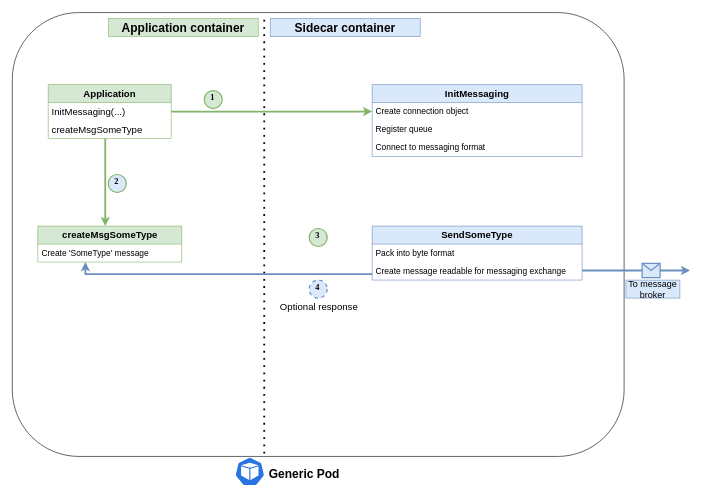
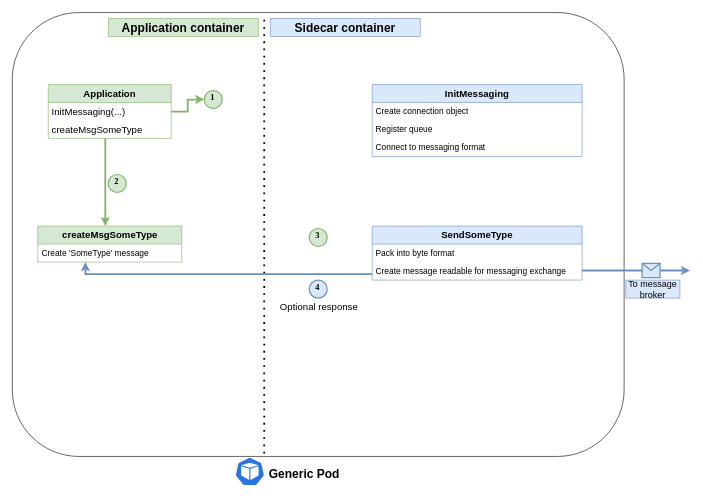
  <mxCell id="0" />
  <mxCell id="1" parent="0" />
  <mxCell id="2" value="" style="rounded=1;whiteSpace=wrap;html=1;" parent="1" vertex="1"><mxGeometry x="20" width="1020" height="740" as="geometry" y="20" /></mxCell>
  <mxCell id="3" value="&lt;b style=&quot;border-color: var(--border-color); font-size: 16px;&quot;&gt;Application&lt;/b&gt;" style="swimlane;fontStyle=0;childLayout=stackLayout;horizontal=1;startSize=30;horizontalStack=0;resizeParent=1;resizeParentMax=0;resizeLast=0;collapsible=1;marginBottom=0;whiteSpace=wrap;html=1;fontSize=16;fillColor=#d5e8d4;strokeColor=#82b366;" parent="1" vertex="1"><mxGeometry x="80" y="140" width="205" height="90" as="geometry"><mxRectangle x="370" y="354" width="140" height="30" as="alternateBounds" /></mxGeometry></mxCell>
  <mxCell id="4" value="&lt;span style=&quot;border-color: var(--border-color); font-size: 12px; text-align: center;&quot;&gt;&lt;font style=&quot;border-color: var(--border-color); font-size: 16px;&quot;&gt;InitMessaging&lt;/font&gt;&lt;/span&gt;(...)" style="text;strokeColor=none;fillColor=none;align=left;verticalAlign=middle;spacingLeft=4;spacingRight=4;overflow=hidden;points=[[0,0.5],[1,0.5]];portConstraint=eastwest;rotatable=0;whiteSpace=wrap;html=1;fontSize=16;" parent="3" vertex="1"><mxGeometry y="30" width="205" height="30" as="geometry" /></mxCell>
  <mxCell id="5" value="createMsgSomeType" style="text;strokeColor=none;fillColor=none;align=left;verticalAlign=middle;spacingLeft=4;spacingRight=4;overflow=hidden;points=[[0,0.5],[1,0.5]];portConstraint=eastwest;rotatable=0;whiteSpace=wrap;html=1;fontSize=16;" parent="3" vertex="1"><mxGeometry y="60" width="205" height="30" as="geometry" /></mxCell>
  <mxCell id="6" value="&lt;b style=&quot;border-color: var(--border-color);&quot;&gt;&lt;font style=&quot;border-color: var(--border-color); font-size: 16px;&quot;&gt;InitMessaging&lt;/font&gt;&lt;/b&gt;" style="swimlane;fontStyle=0;childLayout=stackLayout;horizontal=1;startSize=30;horizontalStack=0;resizeParent=1;resizeParentMax=0;resizeLast=0;collapsible=1;marginBottom=0;whiteSpace=wrap;html=1;fillColor=#dae8fc;strokeColor=#6c8ebf;" parent="1" vertex="1"><mxGeometry x="620" y="140" width="350" height="120" as="geometry" /></mxCell>
  <mxCell id="7" value="Create connection object" style="text;strokeColor=none;fillColor=none;align=left;verticalAlign=middle;spacingLeft=4;spacingRight=4;overflow=hidden;points=[[0,0.5],[1,0.5]];portConstraint=eastwest;rotatable=0;whiteSpace=wrap;html=1;fontSize=14;" parent="6" vertex="1"><mxGeometry y="30" width="350" height="30" as="geometry" /></mxCell>
  <mxCell id="8" value="Register queue" style="text;strokeColor=none;fillColor=none;align=left;verticalAlign=middle;spacingLeft=4;spacingRight=4;overflow=hidden;points=[[0,0.5],[1,0.5]];portConstraint=eastwest;rotatable=0;whiteSpace=wrap;html=1;fontSize=14;" parent="6" vertex="1"><mxGeometry y="60" width="350" height="30" as="geometry" /></mxCell>
  <mxCell id="9" value="Connect to messaging format" style="text;strokeColor=none;fillColor=none;align=left;verticalAlign=middle;spacingLeft=4;spacingRight=4;overflow=hidden;points=[[0,0.5],[1,0.5]];portConstraint=eastwest;rotatable=0;whiteSpace=wrap;html=1;fontSize=14;" parent="6" vertex="1"><mxGeometry y="90" width="350" height="30" as="geometry" /></mxCell>
- <mxCell id="10" style="edgeStyle=orthogonalEdgeStyle;rounded=0;orthogonalLoop=1;jettySize=auto;html=1;fillColor=#d5e8d4;strokeColor=#82b366;strokeWidth=3;" parent="1" source="4" target="7" edge="1"><mxGeometry relative="1" as="geometry" /></mxCell>
+ <mxCell id="10" style="edgeStyle=orthogonalEdgeStyle;rounded=0;orthogonalLoop=1;jettySize=auto;html=1;fillColor=#d5e8d4;strokeColor=#82b366;strokeWidth=3;" parent="1" source="4" target="21" edge="1"><mxGeometry relative="1" as="geometry" /></mxCell>
  <mxCell id="11" value="&lt;b style=&quot;border-color: var(--border-color); font-size: 16px;&quot;&gt;SendSomeType&lt;/b&gt;" style="swimlane;fontStyle=0;childLayout=stackLayout;horizontal=1;startSize=30;horizontalStack=0;resizeParent=1;resizeParentMax=0;resizeLast=0;collapsible=1;marginBottom=0;whiteSpace=wrap;html=1;fillColor=#dae8fc;strokeColor=#6c8ebf;" parent="1" vertex="1"><mxGeometry x="620" y="376" width="350" height="90" as="geometry" /></mxCell>
  <mxCell id="12" value="Pack into byte format" style="text;strokeColor=none;fillColor=none;align=left;verticalAlign=middle;spacingLeft=4;spacingRight=4;overflow=hidden;points=[[0,0.5],[1,0.5]];portConstraint=eastwest;rotatable=0;whiteSpace=wrap;html=1;fontSize=14;" parent="11" vertex="1"><mxGeometry y="30" width="350" height="30" as="geometry" /></mxCell>
  <mxCell id="13" value="Create message readable for messaging exchange" style="text;strokeColor=none;fillColor=none;align=left;verticalAlign=middle;spacingLeft=4;spacingRight=4;overflow=hidden;points=[[0,0.5],[1,0.5]];portConstraint=eastwest;rotatable=0;whiteSpace=wrap;html=1;fontSize=14;" parent="11" vertex="1"><mxGeometry y="60" width="350" height="30" as="geometry" /></mxCell>
  <mxCell id="14" value="&lt;b&gt;&lt;font style=&quot;font-size: 16px;&quot;&gt;createMsgSomeType&lt;/font&gt;&lt;/b&gt;" style="swimlane;fontStyle=0;childLayout=stackLayout;horizontal=1;startSize=30;horizontalStack=0;resizeParent=1;resizeParentMax=0;resizeLast=0;collapsible=1;marginBottom=0;whiteSpace=wrap;html=1;fillColor=#d5e8d4;strokeColor=#82b366;" parent="1" vertex="1"><mxGeometry x="62.5" y="376" width="240" height="60" as="geometry"><mxRectangle x="370" y="354" width="140" height="30" as="alternateBounds" /></mxGeometry></mxCell>
  <mxCell id="15" value="Create 'SomeType' message&amp;nbsp;" style="text;strokeColor=none;fillColor=none;align=left;verticalAlign=middle;spacingLeft=4;spacingRight=4;overflow=hidden;points=[[0,0.5],[1,0.5]];portConstraint=eastwest;rotatable=0;whiteSpace=wrap;html=1;fontSize=14;" parent="14" vertex="1"><mxGeometry y="30" width="240" height="30" as="geometry" /></mxCell>
  <mxCell id="16" value="" style="endArrow=none;dashed=1;html=1;dashPattern=1 3;strokeWidth=3;rounded=0;" parent="1" edge="1"><mxGeometry width="50" height="50" relative="1" as="geometry"><mxPoint x="440" y="755" as="sourcePoint" /><mxPoint x="440" y="25" as="targetPoint" /></mxGeometry></mxCell>
  <mxCell id="17" value="&lt;b&gt;&lt;font style=&quot;font-size: 20px;&quot;&gt;Generic Pod&lt;/font&gt;&lt;/b&gt;" style="text;html=1;strokeColor=none;fillColor=none;align=center;verticalAlign=middle;whiteSpace=wrap;rounded=0;" parent="1" vertex="1"><mxGeometry x="437" y="774" width="140" height="30" as="geometry" /></mxCell>
  <mxCell id="18" value="&lt;b&gt;&lt;font style=&quot;font-size: 20px;&quot;&gt;Application container&lt;/font&gt;&lt;/b&gt;" style="text;html=1;strokeColor=#82b366;fillColor=#d5e8d4;align=center;verticalAlign=middle;whiteSpace=wrap;rounded=0;" parent="1" vertex="1"><mxGeometry x="180" y="30" width="250" height="30" as="geometry" /></mxCell>
  <mxCell id="19" value="&lt;b&gt;&lt;font style=&quot;font-size: 20px;&quot;&gt;Sidecar container&lt;/font&gt;&lt;/b&gt;" style="text;html=1;strokeColor=#6c8ebf;fillColor=#dae8fc;align=center;verticalAlign=middle;whiteSpace=wrap;rounded=0;" parent="1" vertex="1"><mxGeometry x="450" y="30" width="250" height="30" as="geometry" /></mxCell>
  <mxCell id="20" style="edgeStyle=orthogonalEdgeStyle;rounded=0;orthogonalLoop=1;jettySize=auto;html=1;fillColor=#d5e8d4;strokeColor=#82b366;strokeWidth=3;" parent="1" source="5" target="14" edge="1"><mxGeometry relative="1" as="geometry"><Array as="points"><mxPoint x="175" y="310" /><mxPoint x="175" y="310" /></Array></mxGeometry></mxCell>
  <mxCell id="21" value="&lt;b&gt;1&lt;/b&gt;" style="ellipse;whiteSpace=wrap;html=1;aspect=fixed;strokeWidth=2;fontFamily=Tahoma;spacingBottom=4;spacingRight=2;strokeColor=#82b366;fontSize=14;fillColor=#d5e8d4;" parent="1" vertex="1"><mxGeometry x="340" y="150" width="30" height="30" as="geometry" /></mxCell>
  <mxCell id="22" value="" style="sketch=0;html=1;dashed=0;whitespace=wrap;fillColor=#2875E2;strokeColor=#ffffff;points=[[0.005,0.63,0],[0.1,0.2,0],[0.9,0.2,0],[0.5,0,0],[0.995,0.63,0],[0.72,0.99,0],[0.5,1,0],[0.28,0.99,0]];verticalLabelPosition=bottom;align=center;verticalAlign=top;shape=mxgraph.kubernetes.icon;prIcon=pod" parent="1" vertex="1"><mxGeometry x="391" y="761" width="50" height="48" as="geometry" /></mxCell>
  <mxCell id="23" value="&lt;b&gt;3&lt;/b&gt;" style="ellipse;whiteSpace=wrap;html=1;aspect=fixed;strokeWidth=2;fontFamily=Tahoma;spacingBottom=4;spacingRight=2;strokeColor=#82b366;fontSize=14;fillColor=#d5e8d4;" parent="1" vertex="1"><mxGeometry x="515" y="380" width="30" height="30" as="geometry" /></mxCell>
- <mxCell id="24" value="&lt;b&gt;4&lt;/b&gt;" style="ellipse;whiteSpace=wrap;html=1;aspect=fixed;strokeWidth=2;fontFamily=Tahoma;spacingBottom=4;spacingRight=2;strokeColor=#6c8ebf;fontSize=14;fillColor=#dae8fc;dashed=1;" parent="1" vertex="1"><mxGeometry x="515" y="466" width="30" height="30" as="geometry" /></mxCell>
- <mxCell id="25" value="&lt;b&gt;2&lt;/b&gt;" style="ellipse;whiteSpace=wrap;html=1;aspect=fixed;strokeWidth=2;fontFamily=Tahoma;spacingBottom=4;spacingRight=2;strokeColor=#82b366;fontSize=14;fillColor=#dae8fc;" parent="1" vertex="1"><mxGeometry x="180" y="290" width="30" height="30" as="geometry" /></mxCell>
+ <mxCell id="24" value="&lt;b&gt;4&lt;/b&gt;" style="ellipse;whiteSpace=wrap;html=1;aspect=fixed;strokeWidth=2;fontFamily=Tahoma;spacingBottom=4;spacingRight=2;strokeColor=#6c8ebf;fontSize=14;fillColor=#dae8fc;" parent="1" vertex="1"><mxGeometry x="515" y="466" width="30" height="30" as="geometry" /></mxCell>
+ <mxCell id="25" value="&lt;b&gt;2&lt;/b&gt;" style="ellipse;whiteSpace=wrap;html=1;aspect=fixed;strokeWidth=2;fontFamily=Tahoma;spacingBottom=4;spacingRight=2;strokeColor=#82b366;fontSize=14;fillColor=#d5e8d4;" parent="1" vertex="1"><mxGeometry x="180" y="290" width="30" height="30" as="geometry" /></mxCell>
  <mxCell id="26" value="" style="endArrow=classic;html=1;rounded=0;strokeWidth=3;fillColor=#dae8fc;strokeColor=#6c8ebf;" edge="1" parent="1"><mxGeometry relative="1" as="geometry"><mxPoint x="970" y="450" as="sourcePoint" /><mxPoint x="1150" y="450" as="targetPoint" /></mxGeometry></mxCell>
  <mxCell id="27" value="" style="shape=message;html=1;outlineConnect=0;fillColor=#dae8fc;strokeColor=#6c8ebf;strokeWidth=2;" vertex="1" parent="26"><mxGeometry width="30" height="24" relative="1" as="geometry"><mxPoint x="10" y="-12" as="offset" /></mxGeometry></mxCell>
  <mxCell id="28" value="To message &lt;br style=&quot;font-size: 15px;&quot;&gt;broker" style="text;html=1;strokeColor=#6c8ebf;fillColor=#dae8fc;align=center;verticalAlign=middle;whiteSpace=wrap;rounded=0;strokeWidth=1;fontSize=15;" vertex="1" parent="1"><mxGeometry x="1043" y="466" width="90" height="30" as="geometry" /></mxCell>
  <mxCell id="29" style="edgeStyle=orthogonalEdgeStyle;rounded=0;orthogonalLoop=1;jettySize=auto;html=1;entryX=0.331;entryY=1;entryDx=0;entryDy=0;entryPerimeter=0;strokeWidth=3;fillColor=#dae8fc;strokeColor=#6c8ebf;" edge="1" parent="1" source="13" target="15"><mxGeometry relative="1" as="geometry"><Array as="points"><mxPoint x="142" y="456" /></Array></mxGeometry></mxCell>
  <mxCell id="30" value="&lt;font style=&quot;font-size: 16px;&quot;&gt;Optional response&lt;/font&gt;" style="edgeLabel;html=1;align=center;verticalAlign=middle;resizable=0;points=[];" vertex="1" connectable="0" parent="1"><mxGeometry x="530" y="510" as="geometry" /></mxCell>
